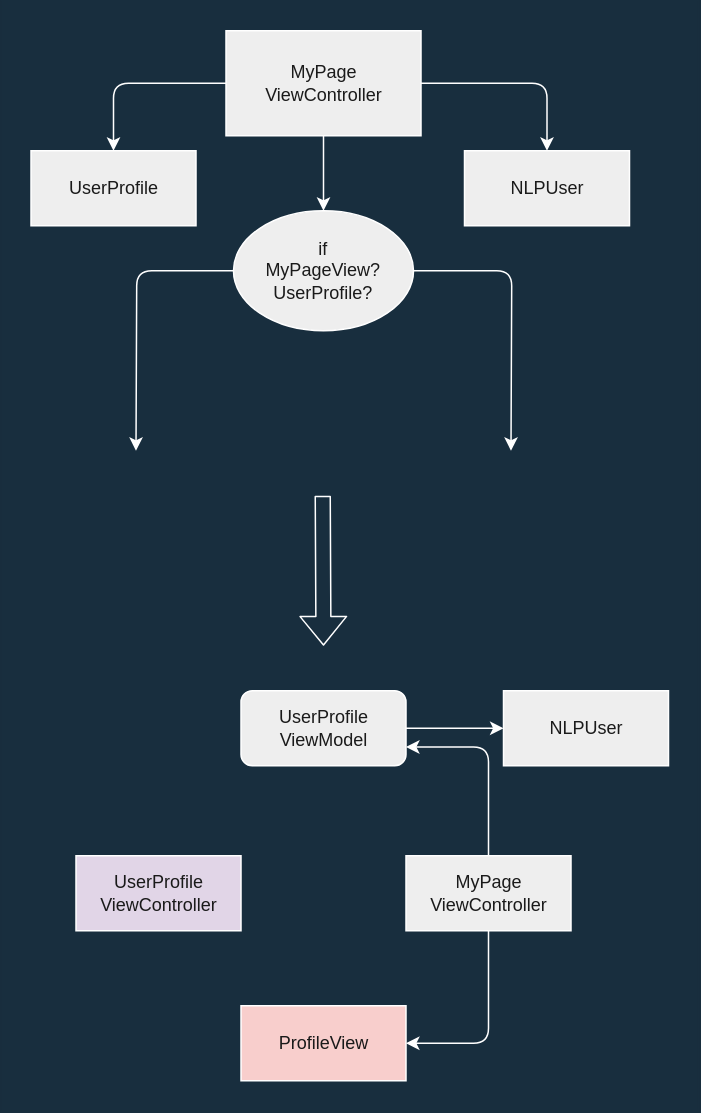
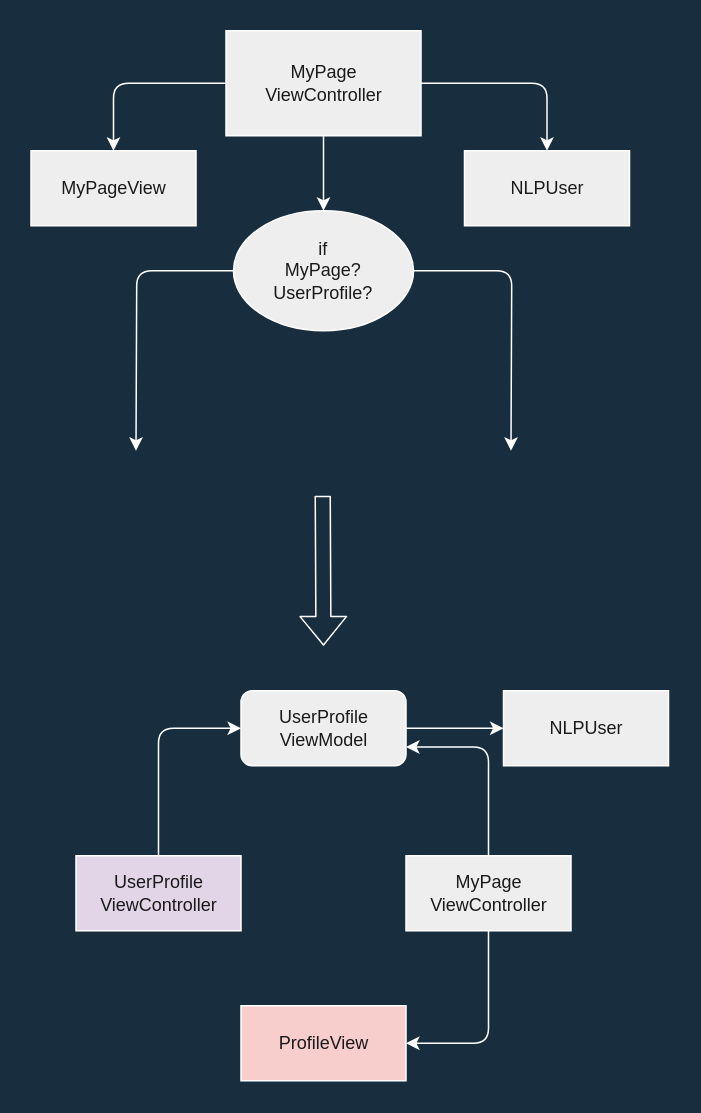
  <mxCell id="0" />
  <mxCell id="1" parent="0" />
  <mxCell id="2" style="edgeStyle=orthogonalEdgeStyle;curved=0;rounded=1;sketch=0;orthogonalLoop=1;jettySize=auto;html=1;entryX=0.5;entryY=0;entryDx=0;entryDy=0;fontColor=#FFFFFF;strokeColor=#FFFFFF;" edge="1" parent="1" source="5" target="7"><mxGeometry relative="1" as="geometry" /></mxCell>
  <mxCell id="3" style="edgeStyle=orthogonalEdgeStyle;curved=0;rounded=1;sketch=0;orthogonalLoop=1;jettySize=auto;html=1;entryX=0.5;entryY=0;entryDx=0;entryDy=0;fontColor=#FFFFFF;strokeColor=#FFFFFF;" edge="1" parent="1" source="5" target="6"><mxGeometry relative="1" as="geometry" /></mxCell>
  <mxCell id="4" style="edgeStyle=orthogonalEdgeStyle;curved=0;rounded=1;sketch=0;orthogonalLoop=1;jettySize=auto;html=1;fontColor=#FFFFFF;strokeColor=#FFFFFF;" edge="1" parent="1" source="5" target="10"><mxGeometry relative="1" as="geometry" /></mxCell>
  <mxCell id="5" value="MyPage&lt;br&gt;ViewController" style="html=1;fillColor=#EEEEEE;strokeColor=#FFFFFF;fontColor=#1A1A1A;" vertex="1" parent="1"><mxGeometry x="150" y="20" width="130" height="70" as="geometry" /></mxCell>
  <mxCell id="6" value="NLPUser" style="html=1;rounded=0;sketch=0;fontColor=#1A1A1A;strokeColor=#FFFFFF;fillColor=#EEEEEE;" vertex="1" parent="1"><mxGeometry x="309" y="100" width="110" height="50" as="geometry" /></mxCell>
- <mxCell id="7" value="UserProfile" style="html=1;rounded=0;sketch=0;fontColor=#1A1A1A;strokeColor=#FFFFFF;fillColor=#EEEEEE;" vertex="1" parent="1"><mxGeometry x="20" y="100" width="110" height="50" as="geometry" /></mxCell>
+ <mxCell id="7" value="MyPageView" style="html=1;rounded=0;sketch=0;fontColor=#1A1A1A;strokeColor=#FFFFFF;fillColor=#EEEEEE;" vertex="1" parent="1"><mxGeometry x="20" y="100" width="110" height="50" as="geometry" /></mxCell>
  <mxCell id="8" style="edgeStyle=orthogonalEdgeStyle;curved=0;rounded=1;sketch=0;orthogonalLoop=1;jettySize=auto;html=1;fontColor=#FFFFFF;strokeColor=#FFFFFF;" edge="1" parent="1" source="10"><mxGeometry relative="1" as="geometry"><mxPoint x="90" y="300" as="targetPoint" /></mxGeometry></mxCell>
  <mxCell id="9" style="edgeStyle=orthogonalEdgeStyle;curved=0;rounded=1;sketch=0;orthogonalLoop=1;jettySize=auto;html=1;fontColor=#FFFFFF;strokeColor=#FFFFFF;" edge="1" parent="1" source="10"><mxGeometry relative="1" as="geometry"><mxPoint x="340" y="300" as="targetPoint" /></mxGeometry></mxCell>
- <mxCell id="10" value="if&lt;br&gt;MyPageView?&lt;br&gt;UserProfile?" style="ellipse;whiteSpace=wrap;html=1;rounded=0;sketch=0;fontColor=#1A1A1A;strokeColor=#FFFFFF;fillColor=#EEEEEE;" vertex="1" parent="1"><mxGeometry x="155" y="140" width="120" height="80" as="geometry" /></mxCell>
+ <mxCell id="10" value="if&lt;br&gt;MyPage?&lt;br&gt;UserProfile?" style="ellipse;whiteSpace=wrap;html=1;rounded=0;sketch=0;fontColor=#1A1A1A;strokeColor=#FFFFFF;fillColor=#EEEEEE;" vertex="1" parent="1"><mxGeometry x="155" y="140" width="120" height="80" as="geometry" /></mxCell>
  <mxCell id="11" value="" style="shape=flexArrow;endArrow=classic;html=1;rounded=1;sketch=0;fontColor=#FFFFFF;strokeColor=#FFFFFF;curved=0;" edge="1" parent="1"><mxGeometry width="50" height="50" relative="1" as="geometry"><mxPoint x="214.5" y="330" as="sourcePoint" /><mxPoint x="215" y="430" as="targetPoint" /></mxGeometry></mxCell>
  <mxCell id="12" value="NLPUser" style="html=1;rounded=0;sketch=0;fontColor=#1A1A1A;strokeColor=#FFFFFF;fillColor=#EEEEEE;" vertex="1" parent="1"><mxGeometry x="335" y="460" width="110" height="50" as="geometry" /></mxCell>
  <mxCell id="13" style="edgeStyle=orthogonalEdgeStyle;curved=0;rounded=1;sketch=0;orthogonalLoop=1;jettySize=auto;html=1;entryX=0;entryY=0.5;entryDx=0;entryDy=0;fontColor=#FFFFFF;strokeColor=#FFFFFF;" edge="1" parent="1" source="14" target="12"><mxGeometry relative="1" as="geometry" /></mxCell>
  <mxCell id="14" value="UserProfile&lt;br&gt;ViewModel" style="html=1;sketch=0;fontColor=#1A1A1A;strokeColor=#FFFFFF;fillColor=#EEEEEE;rounded=1;" vertex="1" parent="1"><mxGeometry x="160" y="460" width="110" height="50" as="geometry" /></mxCell>
+ <mxCell id="15" style="edgeStyle=orthogonalEdgeStyle;curved=0;rounded=1;sketch=0;orthogonalLoop=1;jettySize=auto;html=1;entryX=0;entryY=0.5;entryDx=0;entryDy=0;fontColor=#FFFFFF;strokeColor=#FFFFFF;" edge="1" parent="1" source="16" target="14"><mxGeometry relative="1" as="geometry" /></mxCell>
  <mxCell id="16" value="UserProfile&lt;br&gt;ViewController" style="html=1;rounded=0;sketch=0;fontColor=#1A1A1A;strokeColor=#FFFFFF;fillColor=#e1d5e7;" vertex="1" parent="1"><mxGeometry x="50" y="570" width="110" height="50" as="geometry" /></mxCell>
  <mxCell id="17" style="edgeStyle=orthogonalEdgeStyle;curved=0;rounded=1;sketch=0;orthogonalLoop=1;jettySize=auto;html=1;entryX=1;entryY=0.75;entryDx=0;entryDy=0;fontColor=#FFFFFF;strokeColor=#FFFFFF;" edge="1" parent="1" source="19" target="14"><mxGeometry relative="1" as="geometry" /></mxCell>
  <mxCell id="18" style="edgeStyle=orthogonalEdgeStyle;curved=0;rounded=1;sketch=0;orthogonalLoop=1;jettySize=auto;html=1;entryX=1;entryY=0.5;entryDx=0;entryDy=0;fontColor=#FFFFFF;strokeColor=#FFFFFF;" edge="1" parent="1" source="19" target="20"><mxGeometry relative="1" as="geometry" /></mxCell>
  <mxCell id="19" value="MyPage&lt;br&gt;ViewController" style="html=1;rounded=0;sketch=0;fontColor=#1A1A1A;strokeColor=#FFFFFF;fillColor=#EEEEEE;" vertex="1" parent="1"><mxGeometry x="270" y="570" width="110" height="50" as="geometry" /></mxCell>
  <mxCell id="20" value="ProfileView" style="html=1;rounded=0;sketch=0;fontColor=#1A1A1A;strokeColor=#FFFFFF;fillColor=#f8cecc;" vertex="1" parent="1"><mxGeometry x="160" y="670" width="110" height="50" as="geometry" /></mxCell>
